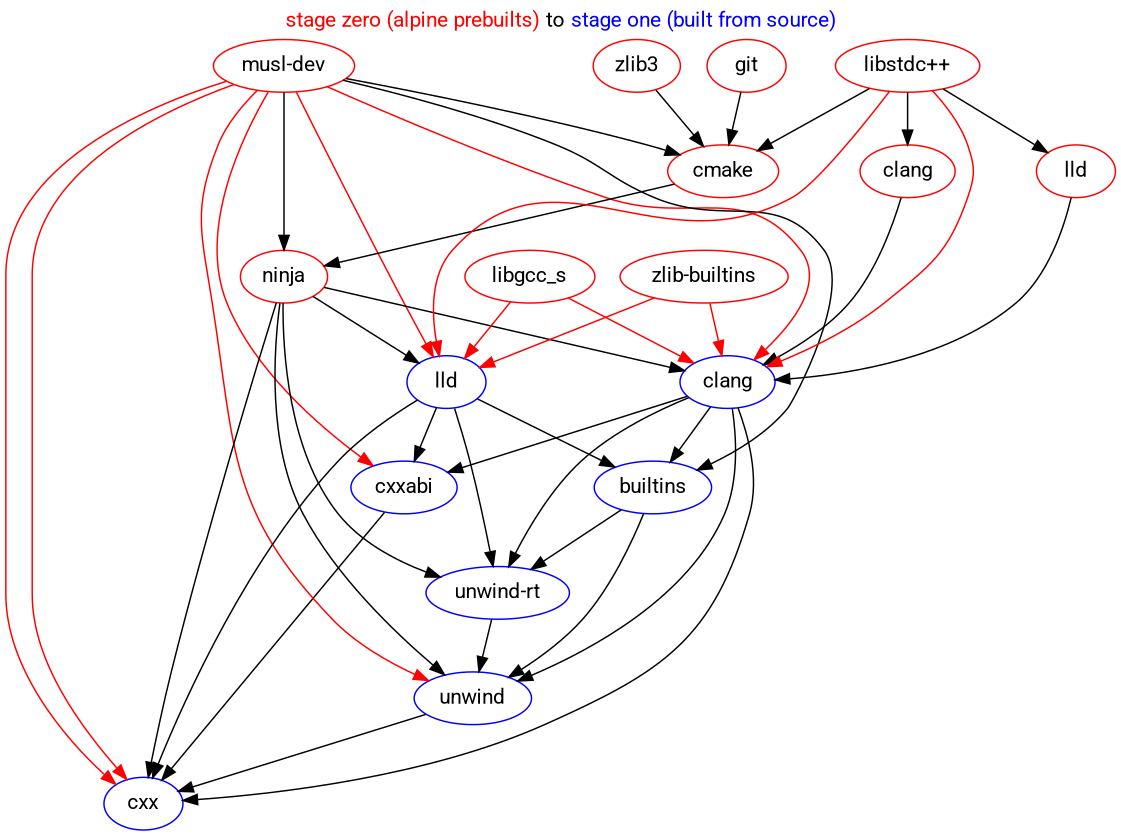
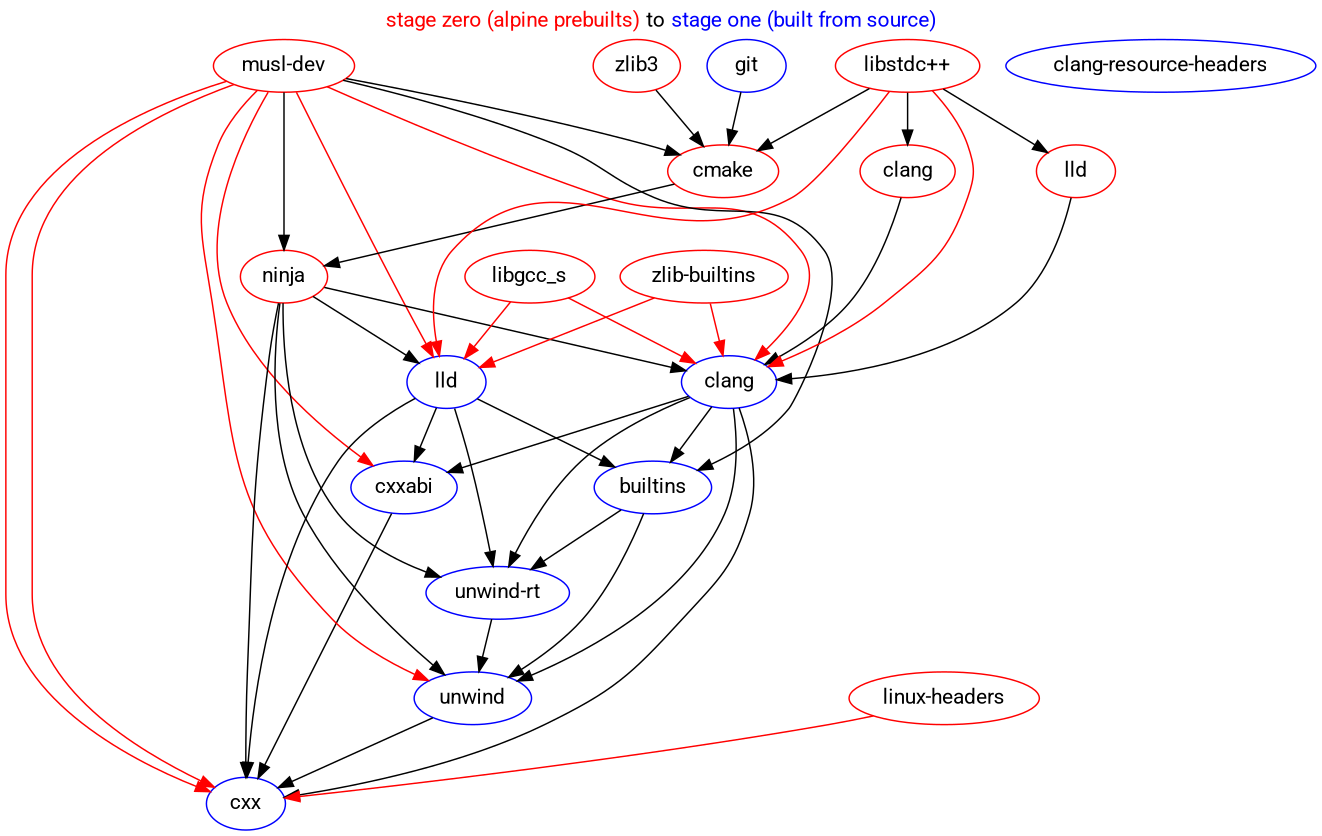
  digraph {
    fontname=Roboto
    label=<<FONT COLOR="red">stage zero (alpine prebuilts) </FONT>to <FONT COLOR="blue">stage one (built from source)</FONT>>
    labelloc=t
    node [color=red fontname=Roboto]
    edge [fontname=Roboto]
    n1 [label=clang]
    n2 [color=blue label=clang]
    n3 [color=blue label=unwind]
    n4 [color=blue label=cxxabi]
    n5 [color=blue label=cxx]
    n6 [color=blue label=builtins]
    n7 [color=blue label="unwind-rt"]
    n8 [label=lld]
    n9 [label="musl-dev"]
    n10 [label=cmake]
    n11 [label=ninja]
    n12 [color=blue label=lld]
    n13 [label=zlib3]
    n14 [label="zlib-builtins"]
-   n15 [label=git]
+   n15 [color=blue label=git]
    n16 [label="libstdc++"]
+   n17 [label="linux-headers"]
    n18 [label=libgcc_s]
+   n19 [color=blue label="clang-resource-headers"]
    n1 -> n2
    n2 -> n3
    n2 -> n4
    n2 -> n5
    n2 -> n6
    n2 -> n7
    n3 -> n5
    n4 -> n5
    n6 -> n3
    n6 -> n7
    n7 -> n3
    n8 -> n2
    n9 -> n2 [color=red]
    n9 -> n3 [color=red]
    n9 -> n4 [color=red]
    n9 -> n5 [color=red]
    n9 -> n5 [color=red]
    n9 -> n6
    n9 -> n10
    n9 -> n11
    n9 -> n12 [color=red]
    n10 -> n11
    n11 -> n2
    n11 -> n3
    n11 -> n5
    n11 -> n7
    n11 -> n12
    n12 -> n4
    n12 -> n5
    n12 -> n6
    n12 -> n7
    n13 -> n10
    n14 -> n2 [color=red]
    n14 -> n12 [color=red]
    n15 -> n10
    n16 -> n1
    n16 -> n2 [color=red]
    n16 -> n8
    n16 -> n10
    n16 -> n12 [color=red]
+   n17 -> n5 [color=red]
    n18 -> n2 [color=red]
    n18 -> n12 [color=red]
  }
